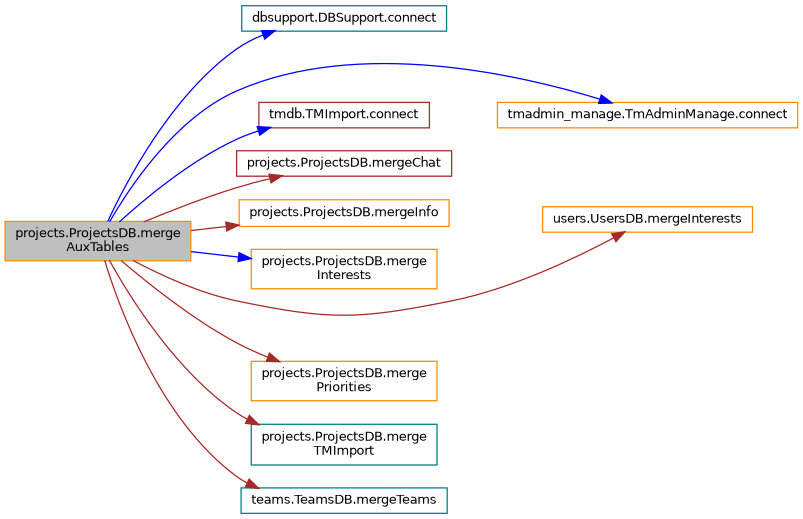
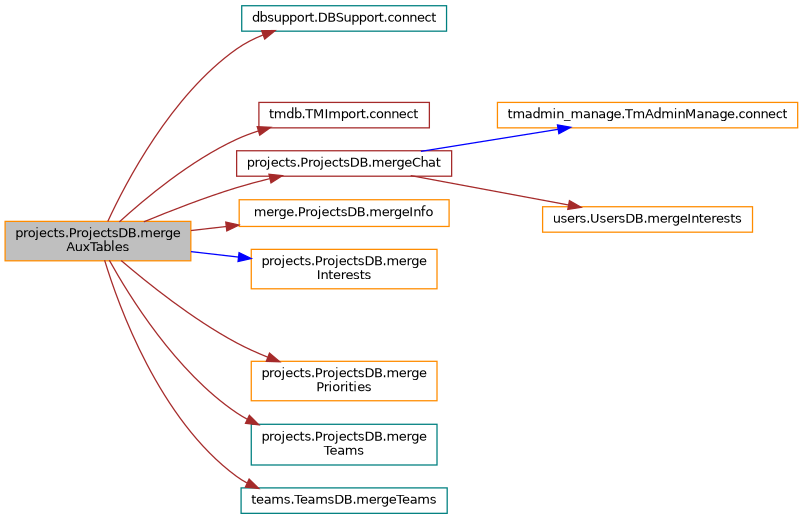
  digraph {
    rankdir=LR
    node [color=darkorange fillcolor=white fontname=Helvetica fontsize=10 shape=record style=filled]
    edge [color=brown fontname=Helvetica fontsize=10 labelfontname=Helvetica labelfontsize=10 style=solid]
    n1 [fillcolor=grey75 fontcolor=black height=0.2 label="projects.ProjectsDB.merge\lAuxTables" width=0.4]
    n2 [color=teal height=0.2 label="dbsupport.DBSupport.connect" width=0.4]
    n3 [height=0.2 label="tmadmin_manage.TmAdminManage.connect" width=0.4]
    n4 [color=brown height=0.2 label="tmdb.TMImport.connect" width=0.4]
    n5 [color=brown height=0.2 label="projects.ProjectsDB.mergeChat" width=0.4]
-   n6 [height=0.2 label="projects.ProjectsDB.mergeInfo" width=0.4]
+   n6 [height=0.2 label="merge.ProjectsDB.mergeInfo" width=0.4]
    n7 [height=0.2 label="projects.ProjectsDB.merge\lInterests" width=0.4]
    n8 [height=0.2 label="users.UsersDB.mergeInterests" width=0.4]
    n9 [height=0.2 label="projects.ProjectsDB.merge\lPriorities" width=0.4]
-   n10 [color=teal height=0.2 label="projects.ProjectsDB.merge\lTMImport" width=0.4]
+   n10 [color=teal height=0.2 label="projects.ProjectsDB.merge\lTeams" width=0.4]
    n11 [color=teal height=0.2 label="teams.TeamsDB.mergeTeams" width=0.4]
-   n1 -> n2 [color=blue]
-   n1 -> n3 [color=blue]
-   n1 -> n4 [color=blue]
+   n1 -> n2
+   n5 -> n3 [color=blue]
+   n1 -> n4
    n1 -> n5
    n1 -> n6
    n1 -> n7 [color=blue]
-   n1 -> n8
+   n5 -> n8
    n1 -> n9
    n1 -> n10
    n1 -> n11
  }
